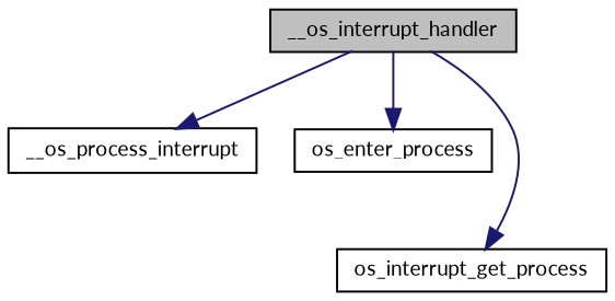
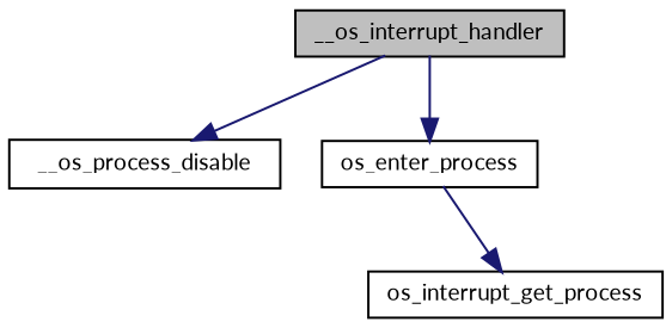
  digraph {
    fontname=Lato
    rankdir=TB
    node [color=black fillcolor=white fontname=Lato fontsize=10 shape=record style=filled]
    edge [color=midnightblue fontname=Lato fontsize=10 labelfontname=FreeSans labelfontsize=10 style=solid]
    n1 [fillcolor=grey75 fontcolor=black height=0.2 label=__os_interrupt_handler width=0.4]
-   n2 [height=0.2 label=__os_process_interrupt width=0.4]
+   n2 [height=0.2 label=__os_process_disable width=0.4]
    n3 [height=0.2 label=os_enter_process width=0.4]
    n4 [height=0.2 label=os_interrupt_get_process width=0.4]
    n1 -> n2
    n1 -> n3
-   n1 -> n4
+   n3 -> n4
  }
